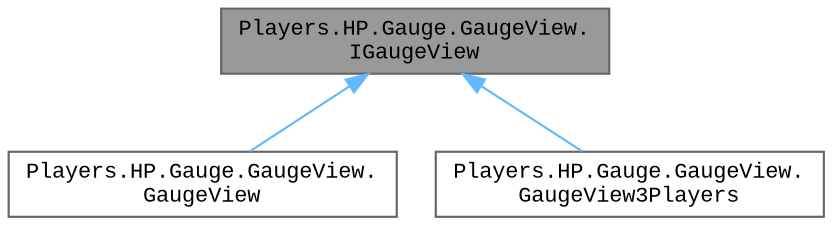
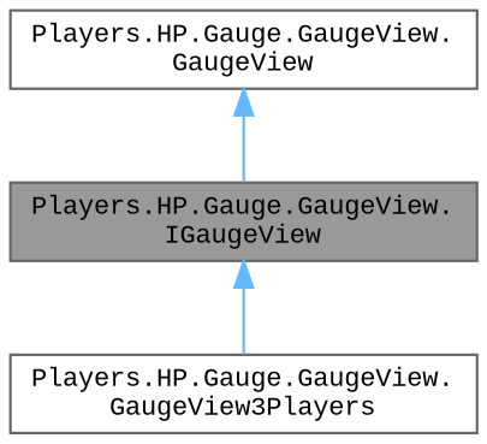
  digraph {
    fontname="Liberation Mono"
    node [color=gray40 fillcolor=white fontname="Liberation Mono" fontsize=10 shape=box style=filled]
    edge [color=steelblue1 dir=back fontname="Liberation Mono" fontsize=10 labelfontname=Helvetica labelfontsize=10 style=solid]
    n1 [fillcolor=grey60 fontcolor=black height=0.2 label="Players.HP.Gauge.GaugeView.\lIGaugeView" width=0.4]
    n2 [height=0.2 label="Players.HP.Gauge.GaugeView.\lGaugeView" width=0.4]
    n3 [height=0.2 label="Players.HP.Gauge.GaugeView.\lGaugeView3Players" width=0.4]
-   n1 -> n2
+   n2 -> n1
    n1 -> n3
  }
